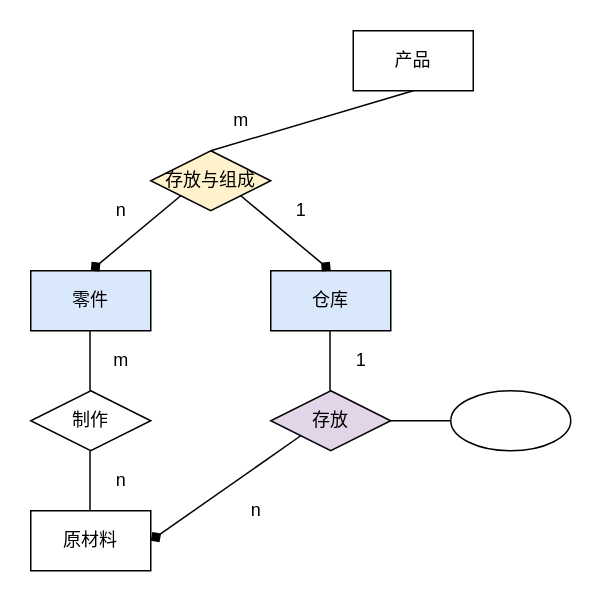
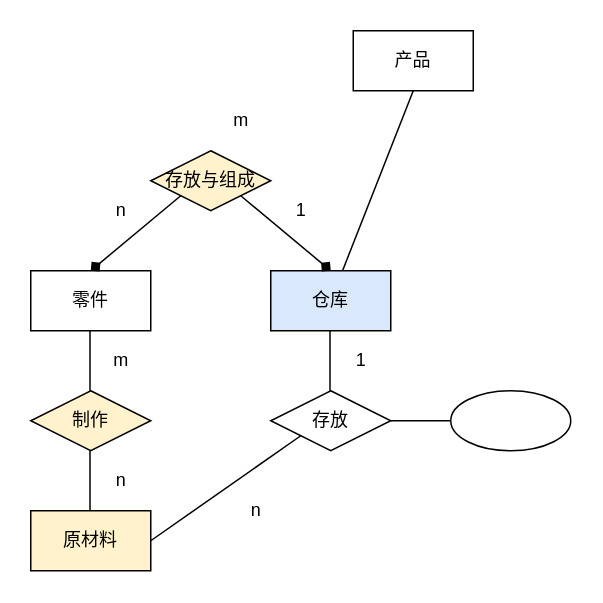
  <mxCell id="0" />
  <mxCell id="1" parent="0" />
  <mxCell id="2" value="产品" style="rounded=0;whiteSpace=wrap;html=1;" vertex="1" parent="1"><mxGeometry x="235" y="20" width="80" height="40" as="geometry" /></mxCell>
  <mxCell id="3" value="存放与组成" style="rhombus;whiteSpace=wrap;html=1;fillColor=#fff2cc;" vertex="1" parent="1"><mxGeometry x="100" y="100" width="80" height="40" as="geometry" /></mxCell>
- <mxCell id="4" value="零件" style="rounded=0;whiteSpace=wrap;html=1;fillColor=#dae8fc;" vertex="1" parent="1"><mxGeometry x="20" y="180" width="80" height="40" as="geometry" /></mxCell>
+ <mxCell id="4" value="零件" style="rounded=0;whiteSpace=wrap;html=1;" vertex="1" parent="1"><mxGeometry x="20" y="180" width="80" height="40" as="geometry" /></mxCell>
  <mxCell id="5" value="仓库" style="rounded=0;whiteSpace=wrap;html=1;fillColor=#dae8fc;" vertex="1" parent="1"><mxGeometry x="180" y="180" width="80" height="40" as="geometry" /></mxCell>
- <mxCell id="6" value="制作" style="rhombus;whiteSpace=wrap;html=1;" vertex="1" parent="1"><mxGeometry x="20" y="260" width="80" height="40" as="geometry" /></mxCell>
- <mxCell id="7" value="原材料" style="rounded=0;whiteSpace=wrap;html=1;" vertex="1" parent="1"><mxGeometry x="20" y="340" width="80" height="40" as="geometry" /></mxCell>
- <mxCell id="8" value="存放" style="rhombus;whiteSpace=wrap;html=1;fillColor=#e1d5e7;" vertex="1" parent="1"><mxGeometry x="180" y="260" width="80" height="40" as="geometry" /></mxCell>
- <mxCell id="9" value="" style="endArrow=none;html=1;rounded=0;exitX=0.5;exitY=1;exitDx=0;exitDy=0;entryX=0.5;entryY=0;entryDx=0;entryDy=0;" edge="1" parent="1" source="2" target="3"><mxGeometry width="50" height="50" relative="1" as="geometry"><mxPoint x="-290.5" y="300" as="sourcePoint" /><mxPoint x="-290.5" y="340" as="targetPoint" /></mxGeometry></mxCell>
+ <mxCell id="6" value="制作" style="rhombus;whiteSpace=wrap;html=1;fillColor=#fff2cc;" vertex="1" parent="1"><mxGeometry x="20" y="260" width="80" height="40" as="geometry" /></mxCell>
+ <mxCell id="7" value="原材料" style="rounded=0;whiteSpace=wrap;html=1;fillColor=#fff2cc;" vertex="1" parent="1"><mxGeometry x="20" y="340" width="80" height="40" as="geometry" /></mxCell>
+ <mxCell id="8" value="存放" style="rhombus;whiteSpace=wrap;html=1;" vertex="1" parent="1"><mxGeometry x="180" y="260" width="80" height="40" as="geometry" /></mxCell>
+ <mxCell id="9" value="" style="endArrow=none;html=1;rounded=0;exitX=0.5;exitY=1;exitDx=0;exitDy=0;" edge="1" parent="1" source="2" target="5"><mxGeometry width="50" height="50" relative="1" as="geometry"><mxPoint x="-290.5" y="300" as="sourcePoint" /><mxPoint x="-290.5" y="340" as="targetPoint" /></mxGeometry></mxCell>
  <mxCell id="10" value="" style="endArrow=none;html=1;rounded=0;exitX=0.5;exitY=1;exitDx=0;exitDy=0;entryX=0.5;entryY=0;entryDx=0;entryDy=0;" edge="1" parent="1"><mxGeometry width="50" height="50" relative="1" as="geometry"><mxPoint x="59.5" y="300" as="sourcePoint" /><mxPoint x="59.5" y="340" as="targetPoint" /></mxGeometry></mxCell>
  <mxCell id="11" value="" style="endArrow=none;html=1;rounded=0;exitX=0.5;exitY=1;exitDx=0;exitDy=0;entryX=0.5;entryY=0;entryDx=0;entryDy=0;" edge="1" parent="1"><mxGeometry width="50" height="50" relative="1" as="geometry"><mxPoint x="219.5" y="220" as="sourcePoint" /><mxPoint x="219.5" y="260" as="targetPoint" /></mxGeometry></mxCell>
  <mxCell id="12" value="" style="endArrow=none;html=1;rounded=0;exitX=0.5;exitY=1;exitDx=0;exitDy=0;entryX=0.5;entryY=0;entryDx=0;entryDy=0;" edge="1" parent="1"><mxGeometry width="50" height="50" relative="1" as="geometry"><mxPoint x="59.5" y="220" as="sourcePoint" /><mxPoint x="59.5" y="260" as="targetPoint" /></mxGeometry></mxCell>
  <mxCell id="13" value="" style="endArrow=diamond;html=1;rounded=0;exitX=0;exitY=1;exitDx=0;exitDy=0;entryX=0.5;entryY=0;entryDx=0;entryDy=0;" edge="1" parent="1" source="3" target="4"><mxGeometry width="50" height="50" relative="1" as="geometry"><mxPoint x="180" y="100" as="sourcePoint" /><mxPoint x="180" y="140" as="targetPoint" /></mxGeometry></mxCell>
  <mxCell id="14" value="" style="endArrow=diamond;html=1;rounded=0;exitX=1;exitY=1;exitDx=0;exitDy=0;entryX=0.5;entryY=0;entryDx=0;entryDy=0;" edge="1" parent="1" source="3" target="5"><mxGeometry width="50" height="50" relative="1" as="geometry"><mxPoint x="190" y="110" as="sourcePoint" /><mxPoint x="190" y="150" as="targetPoint" /></mxGeometry></mxCell>
- <mxCell id="15" value="" style="endArrow=diamond;html=1;rounded=0;exitX=0;exitY=1;exitDx=0;exitDy=0;entryX=1;entryY=0.5;entryDx=0;entryDy=0;" edge="1" parent="1" source="8" target="7"><mxGeometry width="50" height="50" relative="1" as="geometry"><mxPoint x="200" y="120" as="sourcePoint" /><mxPoint x="200" y="160" as="targetPoint" /></mxGeometry></mxCell>
+ <mxCell id="15" value="" style="endArrow=none;html=1;rounded=0;exitX=0;exitY=1;exitDx=0;exitDy=0;entryX=1;entryY=0.5;entryDx=0;entryDy=0;" edge="1" parent="1" source="8" target="7"><mxGeometry width="50" height="50" relative="1" as="geometry"><mxPoint x="200" y="120" as="sourcePoint" /><mxPoint x="200" y="160" as="targetPoint" /></mxGeometry></mxCell>
  <mxCell id="16" value="m" style="text;html=1;align=center;verticalAlign=middle;resizable=0;points=[];autosize=1;strokeColor=none;fillColor=none;" vertex="1" parent="1"><mxGeometry x="145" y="65" width="30" height="30" as="geometry" /></mxCell>
  <mxCell id="17" value="n" style="text;html=1;align=center;verticalAlign=middle;resizable=0;points=[];autosize=1;strokeColor=none;fillColor=none;" vertex="1" parent="1"><mxGeometry x="65" y="125" width="30" height="30" as="geometry" /></mxCell>
  <mxCell id="18" value="1" style="text;html=1;align=center;verticalAlign=middle;resizable=0;points=[];autosize=1;strokeColor=none;fillColor=none;" vertex="1" parent="1"><mxGeometry x="185" y="125" width="30" height="30" as="geometry" /></mxCell>
  <mxCell id="19" value="m" style="text;html=1;align=center;verticalAlign=middle;resizable=0;points=[];autosize=1;strokeColor=none;fillColor=none;" vertex="1" parent="1"><mxGeometry x="65" y="225" width="30" height="30" as="geometry" /></mxCell>
  <mxCell id="20" value="n" style="text;html=1;align=center;verticalAlign=middle;resizable=0;points=[];autosize=1;strokeColor=none;fillColor=none;" vertex="1" parent="1"><mxGeometry x="65" y="305" width="30" height="30" as="geometry" /></mxCell>
  <mxCell id="21" value="1" style="text;html=1;align=center;verticalAlign=middle;resizable=0;points=[];autosize=1;strokeColor=none;fillColor=none;" vertex="1" parent="1"><mxGeometry x="225" y="225" width="30" height="30" as="geometry" /></mxCell>
  <mxCell id="22" value="n" style="text;html=1;align=center;verticalAlign=middle;resizable=0;points=[];autosize=1;strokeColor=none;fillColor=none;" vertex="1" parent="1"><mxGeometry x="155" y="325" width="30" height="30" as="geometry" /></mxCell>
  <mxCell id="23" value="" style="endArrow=none;html=1;rounded=0;" edge="1" parent="1"><mxGeometry width="50" height="50" relative="1" as="geometry"><mxPoint x="260" y="280" as="sourcePoint" /><mxPoint x="300" y="280" as="targetPoint" /></mxGeometry></mxCell>
  <mxCell id="24" value="" style="ellipse;whiteSpace=wrap;html=1;" vertex="1" parent="1"><mxGeometry x="300" y="260" width="80" height="40" as="geometry" /></mxCell>
